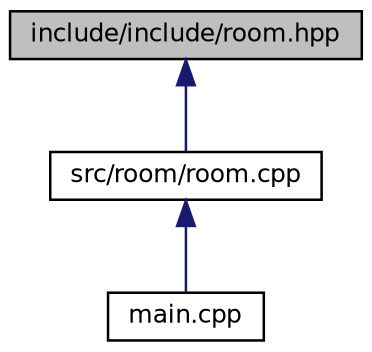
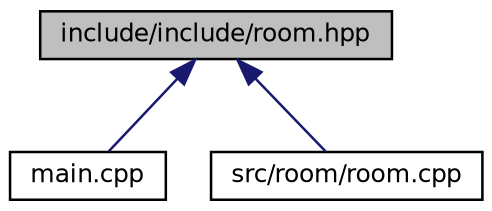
  digraph {
    node [color=black fillcolor=white fontname=Helvetica fontsize=10 shape=record style=filled]
    edge [color=midnightblue dir=back fontname=Helvetica fontsize=10 labelfontname=Helvetica labelfontsize=10 style=solid]
    n1 [fillcolor=grey75 fontcolor=black height=0.2 label="include/include/room.hpp" width=0.4]
    n2 [height=0.2 label="main.cpp" width=0.4]
    n3 [height=0.2 label="src/room/room.cpp" width=0.4]
-   n3 -> n2
+   n1 -> n2
    n1 -> n3
  }
